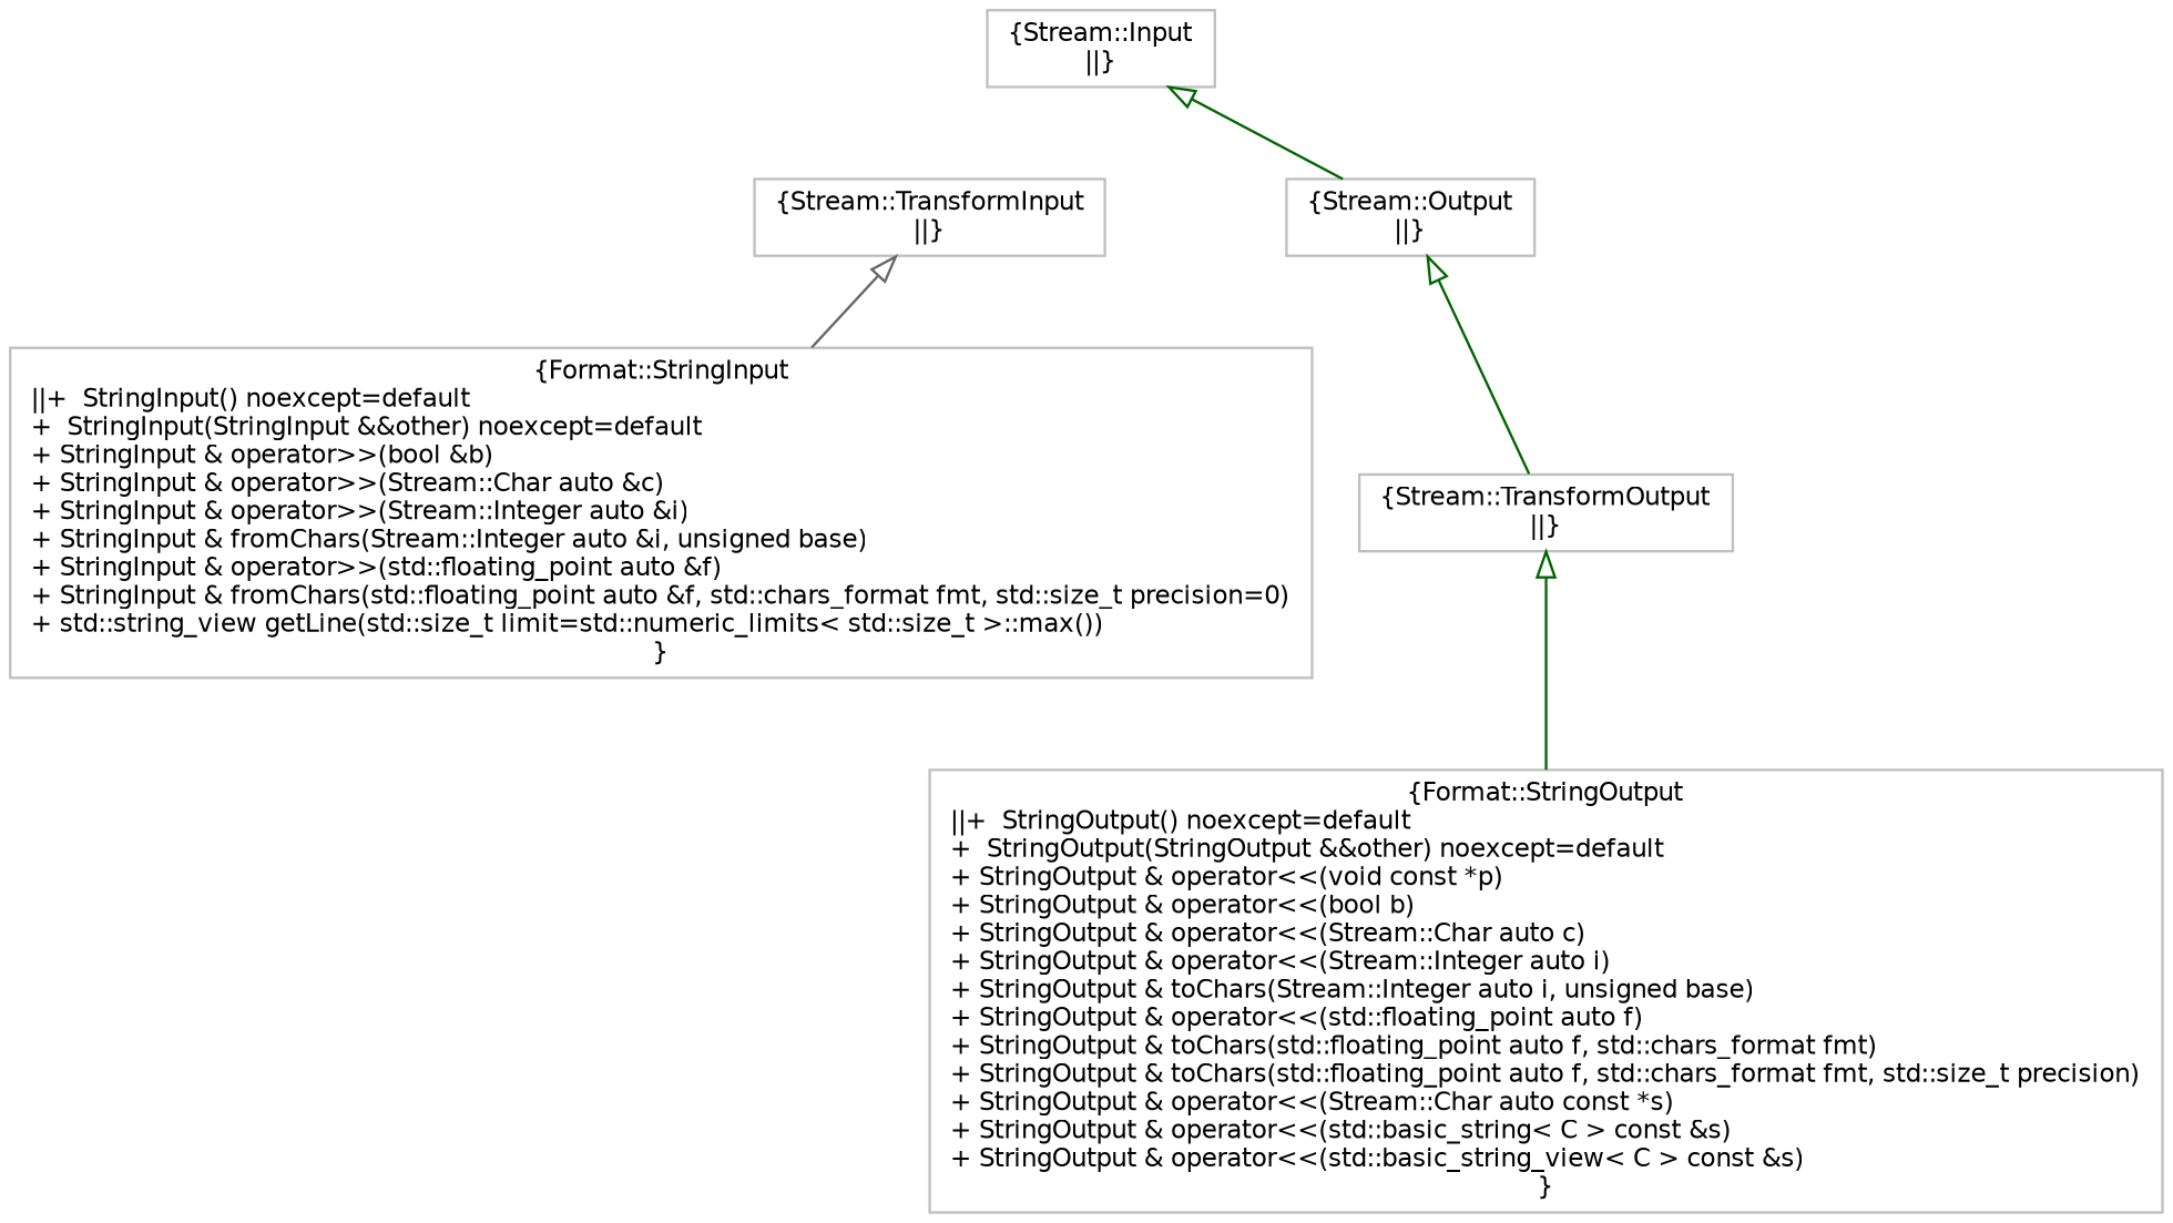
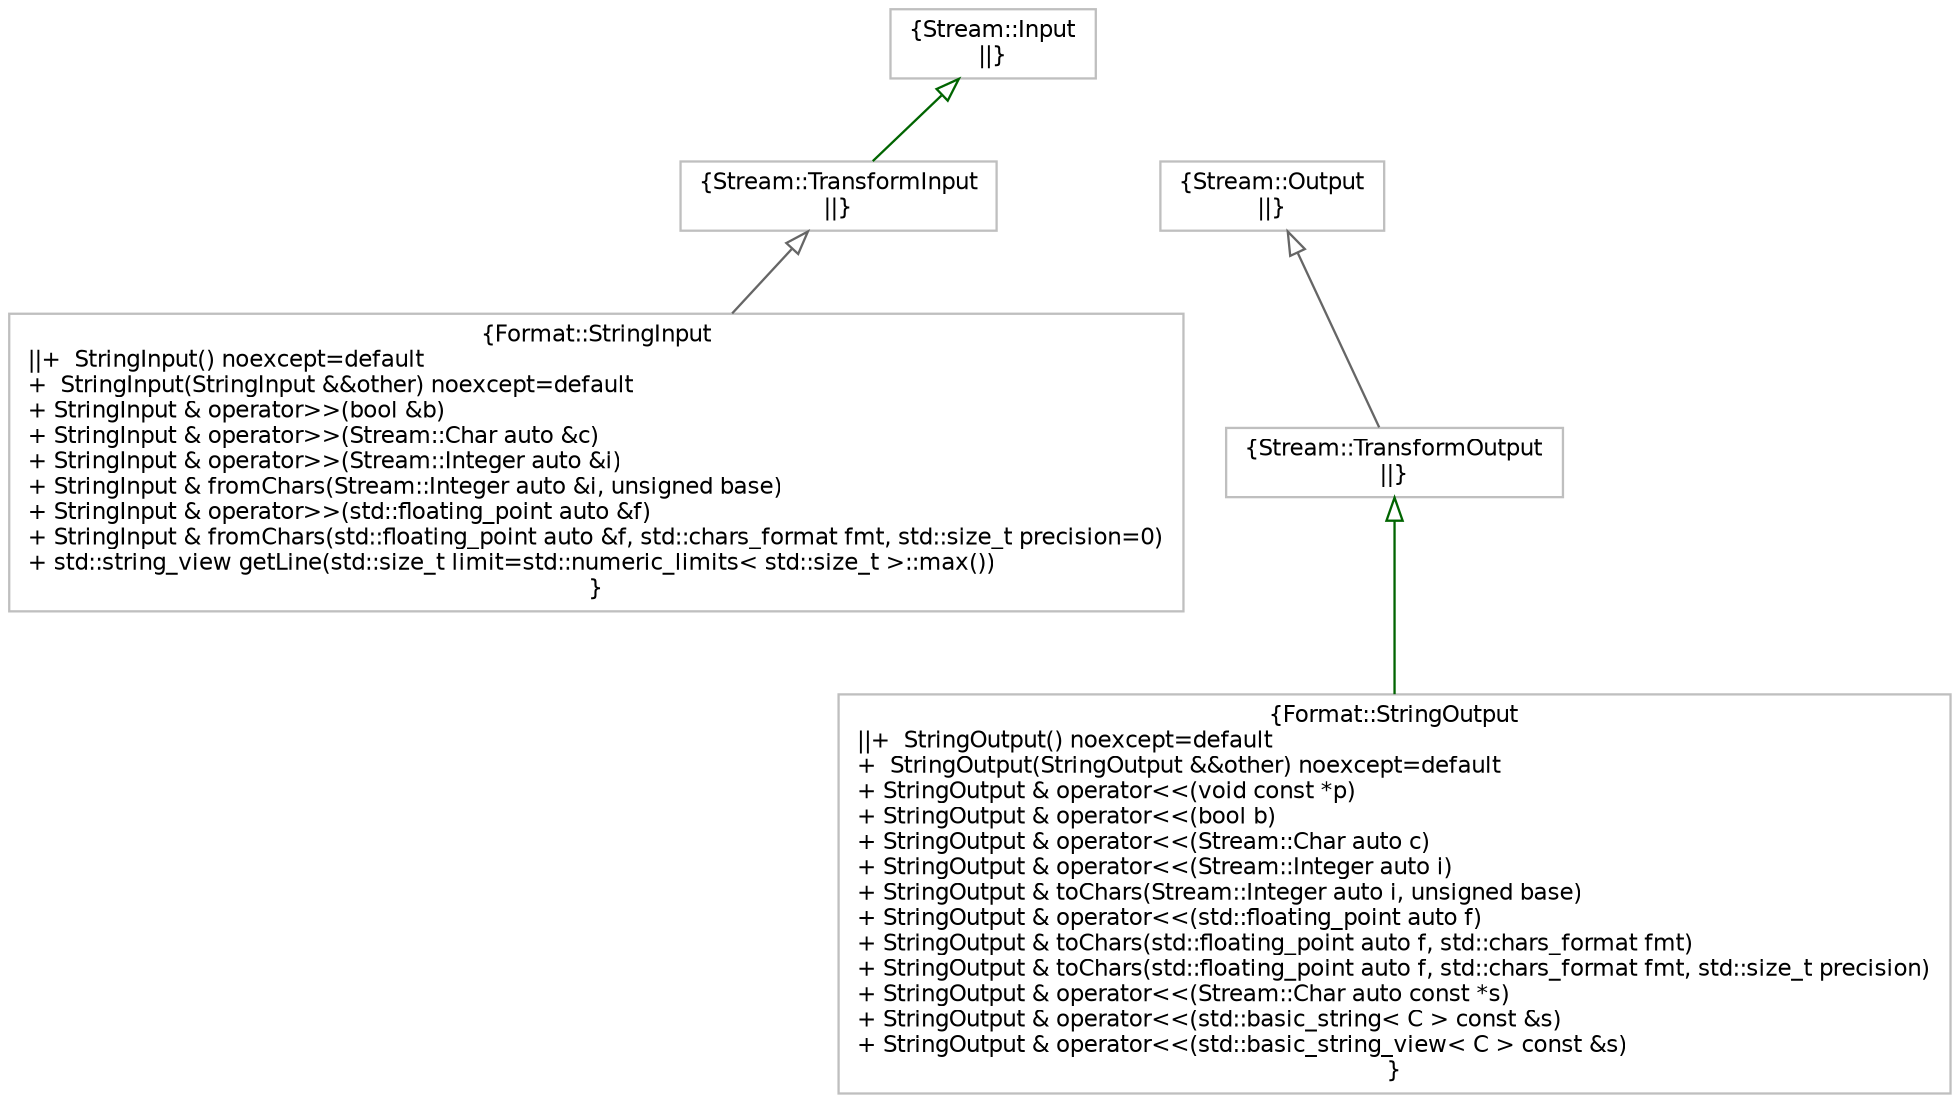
  digraph {
    node [color=grey75 fillcolor=white fontname=Helvetica fontsize=10 shape=box style=filled]
    edge [arrowtail=onormal color=gray40 dir=back fontname=Helvetica fontsize=10 labelfontname=Helvetica labelfontsize=10 style=solid]
    n1 [height=0.2 label="{Format::StringInput\n||+  StringInput() noexcept=default\l+  StringInput(StringInput &&other) noexcept=default\l+ StringInput & operator\>\>(bool &b)\l+ StringInput & operator\>\>(Stream::Char auto &c)\l+ StringInput & operator\>\>(Stream::Integer auto &i)\l+ StringInput & fromChars(Stream::Integer auto &i, unsigned base)\l+ StringInput & operator\>\>(std::floating_point auto &f)\l+ StringInput & fromChars(std::floating_point auto &f, std::chars_format fmt, std::size_t precision=0)\l+ std::string_view getLine(std::size_t limit=std::numeric_limits\< std::size_t \>::max())\l}" width=0.4]
    n2 [height=0.2 label="{Stream::TransformInput\n||}" width=0.4]
    n3 [height=0.2 label="{Stream::Input\n||}" width=0.4]
    n4 [height=0.2 label="{Format::StringOutput\n||+  StringOutput() noexcept=default\l+  StringOutput(StringOutput &&other) noexcept=default\l+ StringOutput & operator\<\<(void const *p)\l+ StringOutput & operator\<\<(bool b)\l+ StringOutput & operator\<\<(Stream::Char auto c)\l+ StringOutput & operator\<\<(Stream::Integer auto i)\l+ StringOutput & toChars(Stream::Integer auto i, unsigned base)\l+ StringOutput & operator\<\<(std::floating_point auto f)\l+ StringOutput & toChars(std::floating_point auto f, std::chars_format fmt)\l+ StringOutput & toChars(std::floating_point auto f, std::chars_format fmt, std::size_t precision)\l+ StringOutput & operator\<\<(Stream::Char auto const *s)\l+ StringOutput & operator\<\<(std::basic_string\< C \> const &s)\l+ StringOutput & operator\<\<(std::basic_string_view\< C \> const &s)\l}" width=0.4]
    n5 [height=0.2 label="{Stream::TransformOutput\n||}" width=0.4]
    n6 [height=0.2 label="{Stream::Output\n||}" width=0.4]
    n2 -> n1
-   n3 -> n6 [color=darkgreen]
+   n3 -> n2 [color=darkgreen]
    n5 -> n4 [color=darkgreen]
-   n6 -> n5 [color=darkgreen]
+   n6 -> n5
  }
